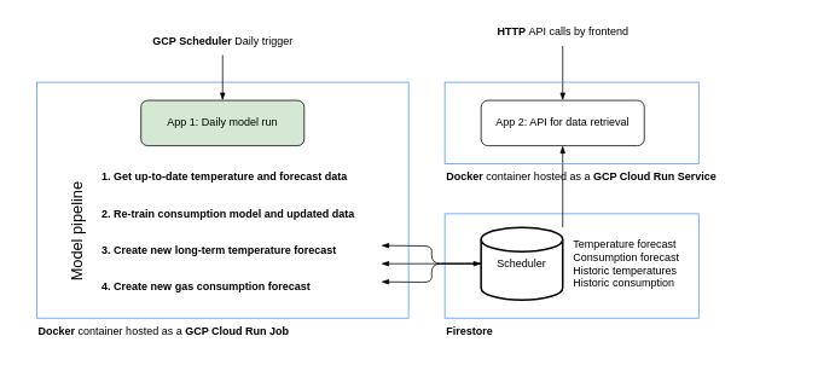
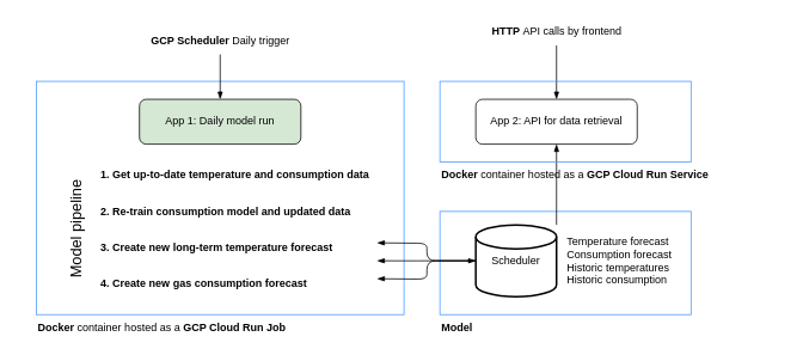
  <mxCell id="0" />
  <mxCell id="1" parent="0" />
  <mxCell id="2" value="" style="rounded=0;whiteSpace=wrap;html=1;strokeWidth=1;fontSize=12;strokeColor=#4797FF;fillColor=none;" vertex="1" parent="1"><mxGeometry x="40" y="90" width="410" height="260" as="geometry" /></mxCell>
  <mxCell id="3" value="&lt;font size=&quot;1&quot; style=&quot;&quot;&gt;&lt;span style=&quot;font-size: 17px;&quot;&gt;Model pipeline&lt;/span&gt;&lt;/font&gt;" style="text;html=1;align=center;verticalAlign=middle;resizable=0;points=[];autosize=1;strokeColor=none;fillColor=none;rotation=270;" vertex="1" parent="1"><mxGeometry x="20" y="240" width="130" height="30" as="geometry" /></mxCell>
  <mxCell id="4" value="&lt;span style=&quot;font-size: 12px;&quot;&gt;App 1: Daily model run&lt;/span&gt;" style="whiteSpace=wrap;html=1;rounded=1;fontSize=11;fillColor=#d5e8d4;" vertex="1" parent="1"><mxGeometry x="155" y="110" width="180" height="50" as="geometry" /></mxCell>
- <mxCell id="5" value="&lt;b&gt;1. Get up-to-date temperature and forecast data&lt;/b&gt;" style="text;html=1;align=left;verticalAlign=middle;resizable=0;points=[];autosize=1;strokeColor=none;fillColor=none;fontSize=12;" vertex="1" parent="1"><mxGeometry x="110" y="180" width="320" height="30" as="geometry" /></mxCell>
+ <mxCell id="5" value="&lt;b&gt;1. Get up-to-date temperature and consumption data&lt;/b&gt;" style="text;html=1;align=left;verticalAlign=middle;resizable=0;points=[];autosize=1;strokeColor=none;fillColor=none;fontSize=12;" vertex="1" parent="1"><mxGeometry x="110" y="180" width="320" height="30" as="geometry" /></mxCell>
  <mxCell id="6" value="&lt;b&gt;2. Re-train consumption model and updated data&lt;/b&gt;" style="text;html=1;align=left;verticalAlign=middle;resizable=0;points=[];autosize=1;strokeColor=none;fillColor=none;fontSize=12;" vertex="1" parent="1"><mxGeometry x="110" y="220" width="300" height="30" as="geometry" /></mxCell>
  <mxCell id="7" value="&lt;b&gt;3. Create new long-term temperature forecast&lt;/b&gt;" style="text;html=1;align=left;verticalAlign=middle;resizable=0;points=[];autosize=1;strokeColor=none;fillColor=none;fontSize=12;" vertex="1" parent="1"><mxGeometry x="110" y="260" width="280" height="30" as="geometry" /></mxCell>
  <mxCell id="8" value="&lt;b&gt;4. Create new gas consumption forecast&lt;/b&gt;" style="text;html=1;align=left;verticalAlign=middle;resizable=0;points=[];autosize=1;strokeColor=none;fillColor=none;fontSize=12;" vertex="1" parent="1"><mxGeometry x="110" y="300" width="250" height="30" as="geometry" /></mxCell>
  <mxCell id="9" value="&lt;span style=&quot;font-size: 12px;&quot;&gt;App 2: API for data retrieval&lt;/span&gt;" style="whiteSpace=wrap;html=1;rounded=1;fontSize=11;strokeWidth=1;" vertex="1" parent="1"><mxGeometry x="530" y="110" width="180" height="50" as="geometry" /></mxCell>
  <mxCell id="10" value="" style="group" vertex="1" connectable="0" parent="1"><mxGeometry x="530" y="250" width="350" height="100" as="geometry" /></mxCell>
  <mxCell id="11" value="Scheduler" style="strokeWidth=2;html=1;shape=mxgraph.flowchart.database;whiteSpace=wrap;" vertex="1" parent="10"><mxGeometry width="90" height="80" as="geometry" /></mxCell>
  <mxCell id="12" value="Temperature forecast&lt;br&gt;Consumption forecast&lt;br&gt;Historic temperatures&lt;br&gt;Historic consumption" style="text;html=1;align=left;verticalAlign=middle;resizable=0;points=[];autosize=1;strokeColor=none;fillColor=none;" vertex="1" parent="10"><mxGeometry x="100" y="5" width="140" height="70" as="geometry" /></mxCell>
  <mxCell id="13" value="" style="rounded=0;whiteSpace=wrap;html=1;strokeWidth=1;fontSize=12;strokeColor=#4797FF;fillColor=none;" vertex="1" parent="10"><mxGeometry x="-40" y="-15" width="280" height="115" as="geometry" /></mxCell>
  <mxCell id="14" value="" style="edgeStyle=orthogonalEdgeStyle;html=1;strokeWidth=1;fontSize=12;endSize=6;startSize=6;jumpSize=1;endArrow=blockThin;endFill=1;" edge="1" parent="1" source="11" target="9"><mxGeometry relative="1" as="geometry"><Array as="points"><mxPoint x="620" y="200" /><mxPoint x="620" y="200" /></Array></mxGeometry></mxCell>
  <mxCell id="15" style="edgeStyle=orthogonalEdgeStyle;jumpSize=1;html=1;exitX=0;exitY=0.5;exitDx=0;exitDy=0;exitPerimeter=0;strokeWidth=1;fontSize=12;startSize=6;endSize=6;endArrow=blockThin;endFill=1;" edge="1" parent="1" source="11"><mxGeometry relative="1" as="geometry"><mxPoint x="420" y="270" as="targetPoint" /></mxGeometry></mxCell>
  <mxCell id="16" style="edgeStyle=orthogonalEdgeStyle;jumpSize=1;html=1;exitX=0;exitY=0.5;exitDx=0;exitDy=0;exitPerimeter=0;strokeWidth=1;fontSize=12;startSize=6;endSize=6;endArrow=blockThin;endFill=1;" edge="1" parent="1" source="11"><mxGeometry relative="1" as="geometry"><mxPoint x="420" y="290" as="targetPoint" /></mxGeometry></mxCell>
  <mxCell id="17" style="edgeStyle=orthogonalEdgeStyle;jumpSize=1;html=1;exitX=0;exitY=0.5;exitDx=0;exitDy=0;exitPerimeter=0;strokeWidth=1;fontSize=12;startSize=6;endSize=6;startArrow=blockThin;startFill=1;endArrow=blockThin;endFill=1;" edge="1" parent="1" source="11"><mxGeometry relative="1" as="geometry"><mxPoint x="420" y="310" as="targetPoint" /></mxGeometry></mxCell>
  <mxCell id="18" value="" style="edgeStyle=none;html=1;endArrow=blockThin;endFill=1;" edge="1" parent="1" source="19"><mxGeometry relative="1" as="geometry"><mxPoint x="245" y="110" as="targetPoint" /></mxGeometry></mxCell>
  <mxCell id="19" value="&lt;b&gt;GCP Scheduler&amp;nbsp;&lt;/b&gt;Daily trigger" style="text;html=1;align=center;verticalAlign=middle;resizable=0;points=[];autosize=1;strokeColor=none;fillColor=none;" vertex="1" parent="1"><mxGeometry x="155" y="30" width="180" height="30" as="geometry" /></mxCell>
  <mxCell id="20" value="" style="edgeStyle=none;html=1;endArrow=blockThin;endFill=1;" edge="1" parent="1" source="21"><mxGeometry relative="1" as="geometry"><mxPoint x="620" y="110" as="targetPoint" /></mxGeometry></mxCell>
  <mxCell id="21" value="&lt;b&gt;HTTP&amp;nbsp;&lt;/b&gt;API calls by frontend" style="text;html=1;align=center;verticalAlign=middle;resizable=0;points=[];autosize=1;strokeColor=none;fillColor=none;" vertex="1" parent="1"><mxGeometry x="535" y="20" width="170" height="30" as="geometry" /></mxCell>
  <mxCell id="22" value="&lt;b&gt;Docker&lt;/b&gt; container hosted as a &lt;b&gt;GCP Cloud Run Job&lt;/b&gt;" style="text;html=1;strokeColor=none;fillColor=none;align=left;verticalAlign=middle;whiteSpace=wrap;rounded=0;strokeWidth=1;fontSize=12;" vertex="1" parent="1"><mxGeometry x="40" y="350" width="300" height="30" as="geometry" /></mxCell>
  <mxCell id="23" value="" style="rounded=0;whiteSpace=wrap;html=1;strokeWidth=1;fontSize=12;strokeColor=#4797FF;fillColor=none;" vertex="1" parent="1"><mxGeometry x="490" y="90" width="280" height="90" as="geometry" /></mxCell>
  <mxCell id="24" value="&lt;b&gt;Docker&lt;/b&gt; container hosted as a &lt;b&gt;GCP Cloud Run Service&lt;/b&gt;" style="text;html=1;strokeColor=none;fillColor=none;align=left;verticalAlign=middle;whiteSpace=wrap;rounded=0;strokeWidth=1;fontSize=12;" vertex="1" parent="1"><mxGeometry x="490" y="180" width="330" height="30" as="geometry" /></mxCell>
- <mxCell id="25" value="&lt;b&gt;Firestore&lt;/b&gt;" style="text;html=1;strokeColor=none;fillColor=none;align=left;verticalAlign=middle;whiteSpace=wrap;rounded=0;strokeWidth=1;fontSize=12;" vertex="1" parent="1"><mxGeometry x="490" y="350" width="300" height="30" as="geometry" /></mxCell>
+ <mxCell id="25" value="&lt;b&gt;Model&lt;/b&gt;" style="text;html=1;strokeColor=none;fillColor=none;align=left;verticalAlign=middle;whiteSpace=wrap;rounded=0;strokeWidth=1;fontSize=12;" vertex="1" parent="1"><mxGeometry x="490" y="350" width="300" height="30" as="geometry" /></mxCell>
